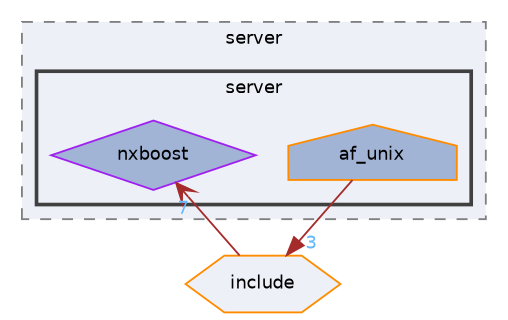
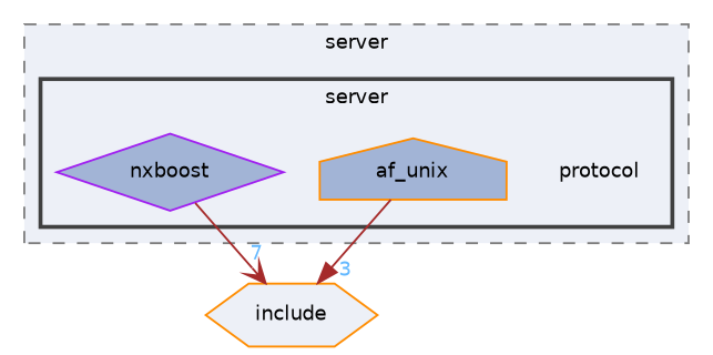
  digraph {
    compound=true
    node [fontname=Helvetica fontsize=10 color=purple fillcolor="#a2b4d6" style=filled]
    edge [color=brown fontcolor=steelblue1 fontname=Helvetica fontsize=10 labeldistance=1.5 labelfontname=Helvetica labelfontsize=10]
+   n1 [height=0.2 label=protocol shape=plaintext width=0.4 fillcolor="" style=""]
    n2 [color=darkorange height=0.2 label=af_unix shape=house width=0.4]
    n3 [height=0.2 label=nxboost shape=diamond width=0.4]
    n4 [color=darkorange fillcolor="#edf0f7" height=0.2 label=include shape=hexagon width=0.4]
    subgraph cluster_1 {
      bgcolor="#edf0f7"
      fontname=Helvetica
      fontsize=10
      label=server
      pencolor=grey50
      style="filled,dashed"
      subgraph cluster_2 {
        bgcolor="#edf0f7"
        fontname=Helvetica
        fontsize=10
        pencolor=grey25
        style="filled,bold"
+       n1
        n2
        n3
      }
    }
    n2 -> n4 [headlabel=3 arrowhead=normal]
-   n4 -> n3 [headlabel=7 arrowhead=vee]
+   n3 -> n4 [headlabel=7 arrowhead=vee]
  }
